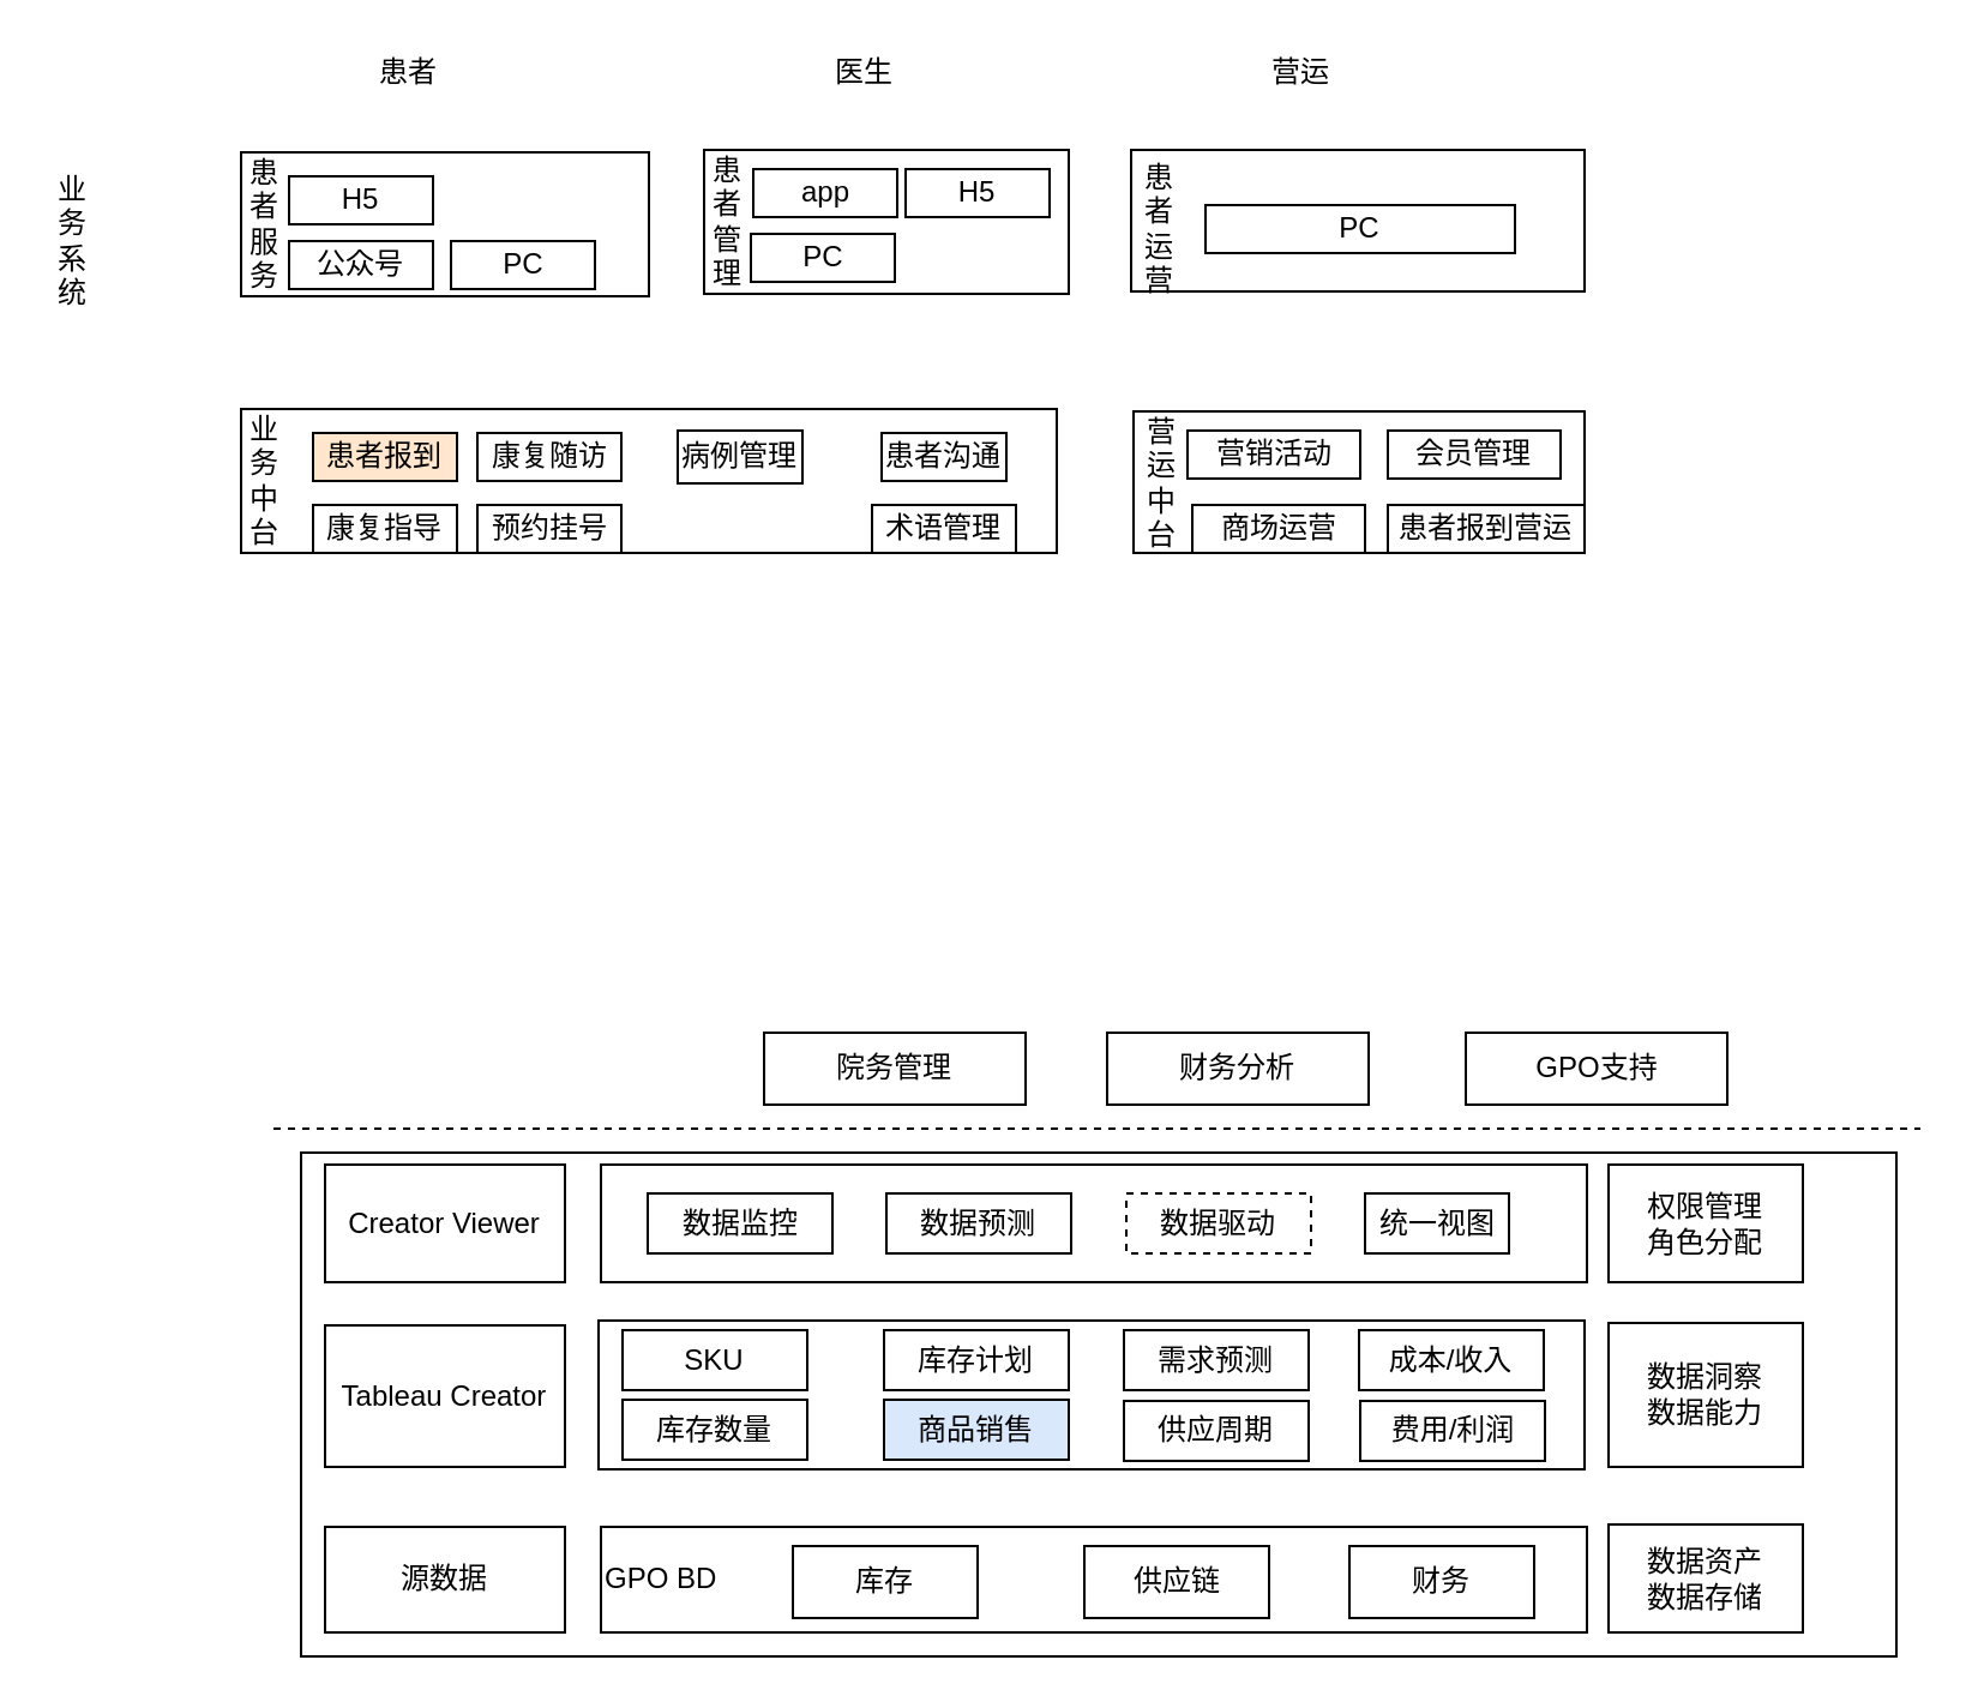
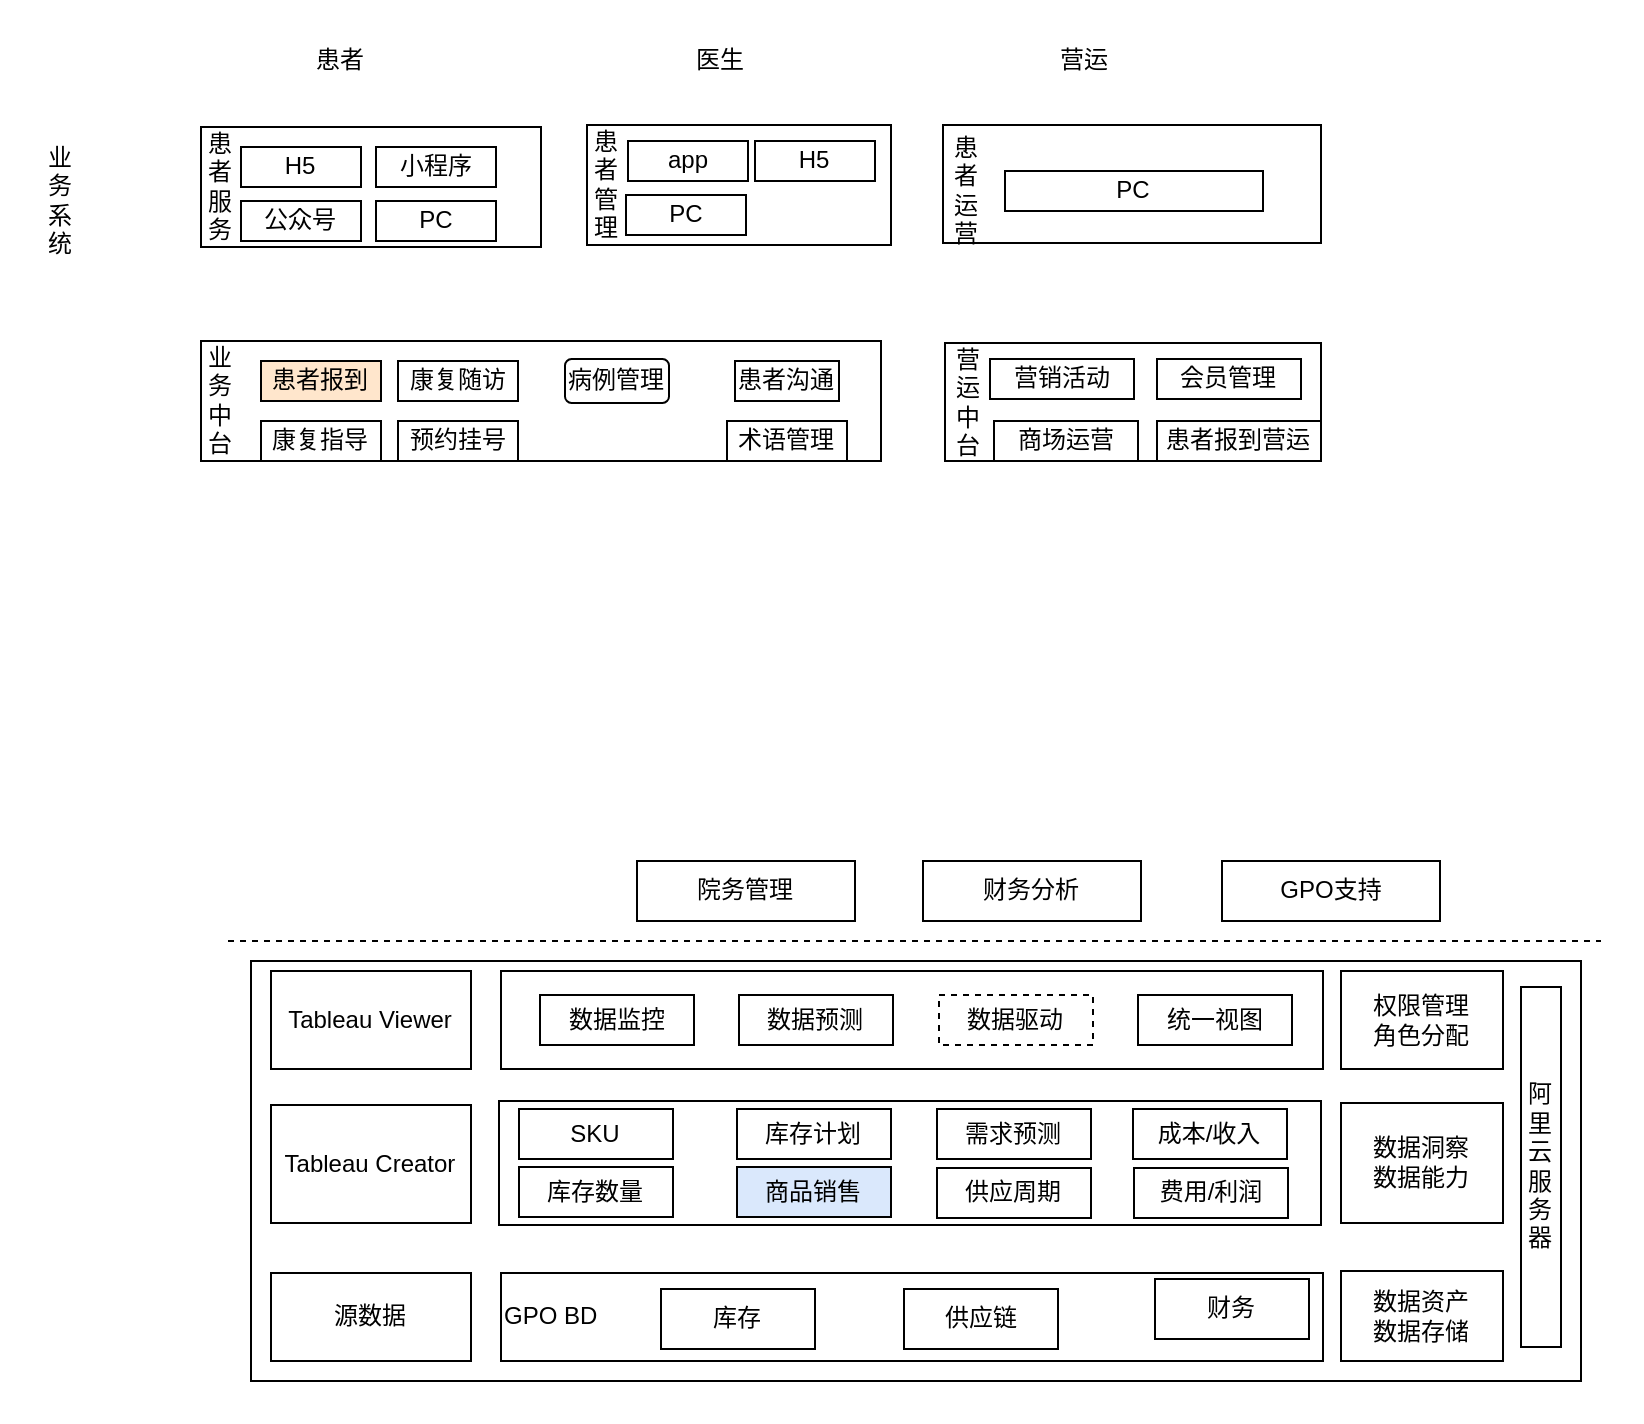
  <mxCell id="0" />
  <mxCell id="1" parent="0" />
  <mxCell id="2" value="" style="rounded=0;whiteSpace=wrap;html=1;" vertex="1" parent="1"><mxGeometry x="125" y="480" width="665" height="210" as="geometry" /></mxCell>
  <mxCell id="3" value="" style="rounded=0;whiteSpace=wrap;html=1;" vertex="1" parent="1"><mxGeometry x="100" y="170" width="340" height="60" as="geometry" /></mxCell>
  <mxCell id="4" value="业务系统" style="text;html=1;strokeColor=none;fillColor=none;align=center;verticalAlign=middle;whiteSpace=wrap;rounded=0;" vertex="1" parent="1"><mxGeometry x="20" y="65" width="20" height="70" as="geometry" /></mxCell>
  <mxCell id="5" value="&lt;span style=&quot;white-space: normal&quot;&gt;患者报到&lt;/span&gt;" style="rounded=0;whiteSpace=wrap;html=1;fillColor=#ffe6cc;" vertex="1" parent="1"><mxGeometry x="130" y="180" width="60" height="20" as="geometry" /></mxCell>
  <mxCell id="6" value="业务中台" style="text;html=1;strokeColor=none;fillColor=none;align=center;verticalAlign=middle;whiteSpace=wrap;rounded=0;" vertex="1" parent="1"><mxGeometry x="100" y="180" width="20" height="40" as="geometry" /></mxCell>
  <mxCell id="7" value="" style="rounded=0;whiteSpace=wrap;html=1;" vertex="1" parent="1"><mxGeometry x="100" y="63" width="170" height="60" as="geometry" /></mxCell>
  <mxCell id="8" value="患者服务" style="text;html=1;strokeColor=none;fillColor=none;align=center;verticalAlign=middle;whiteSpace=wrap;rounded=0;" vertex="1" parent="1"><mxGeometry x="100" y="73" width="20" height="40" as="geometry" /></mxCell>
  <mxCell id="9" value="" style="rounded=0;whiteSpace=wrap;html=1;align=center;" vertex="1" parent="1"><mxGeometry x="250" y="485" width="411" height="49" as="geometry" /></mxCell>
  <mxCell id="10" value="H5" style="rounded=0;whiteSpace=wrap;html=1;" vertex="1" parent="1"><mxGeometry x="120" y="73" width="60" height="20" as="geometry" /></mxCell>
  <mxCell id="11" value="康复随访" style="rounded=0;whiteSpace=wrap;html=1;" vertex="1" parent="1"><mxGeometry x="198.5" y="180" width="60" height="20" as="geometry" /></mxCell>
  <mxCell id="12" value="预约挂号" style="rounded=0;whiteSpace=wrap;html=1;" vertex="1" parent="1"><mxGeometry x="198.5" y="210" width="60" height="20" as="geometry" /></mxCell>
  <mxCell id="13" value="康复指导" style="rounded=0;whiteSpace=wrap;html=1;" vertex="1" parent="1"><mxGeometry x="130" y="210" width="60" height="20" as="geometry" /></mxCell>
  <mxCell id="14" value="" style="rounded=0;whiteSpace=wrap;html=1;" vertex="1" parent="1"><mxGeometry x="293" y="62" width="152" height="60" as="geometry" /></mxCell>
- <mxCell id="15" value="病例管理" style="rounded=0;whiteSpace=wrap;html=1;" vertex="1" parent="1"><mxGeometry x="282" y="179" width="52" height="22" as="geometry" /></mxCell>
+ <mxCell id="15" value="病例管理" style="whiteSpace=wrap;html=1;rounded=1;" vertex="1" parent="1"><mxGeometry x="282" y="179" width="52" height="22" as="geometry" /></mxCell>
  <mxCell id="16" value="患者沟通" style="rounded=0;whiteSpace=wrap;html=1;" vertex="1" parent="1"><mxGeometry x="367" y="180" width="52" height="20" as="geometry" /></mxCell>
  <mxCell id="17" value="术语管理" style="rounded=0;whiteSpace=wrap;html=1;" vertex="1" parent="1"><mxGeometry x="363" y="210" width="60" height="20" as="geometry" /></mxCell>
  <mxCell id="18" value="患者管理" style="text;html=1;strokeColor=none;fillColor=none;align=center;verticalAlign=middle;whiteSpace=wrap;rounded=0;" vertex="1" parent="1"><mxGeometry x="293" y="57" width="20" height="70" as="geometry" /></mxCell>
  <mxCell id="19" value="&lt;span style=&quot;color: rgba(0 , 0 , 0 , 0) ; font-family: &amp;#34;helvetica&amp;#34; , &amp;#34;arial&amp;#34; , sans-serif ; font-size: 0px&quot;&gt;%3CmxGraphModel%3E%3Croot%3E%3CmxCell%20id%3D%220%22%2F%3E%3CmxCell%20id%3D%221%22%20parent%3D%220%22%2F%3E%3CmxCell%20id%3D%222%22%20value%3D%22%22%20style%3D%22rounded%3D0%3BwhiteSpace%3Dwrap%3Bhtml%3D1%3B%22%20vertex%3D%221%22%20parent%3D%221%22%3E%3CmxGeometry%20x%3D%22280%22%20y%3D%2218%22%20width%3D%22120%22%20height%3D%2260%22%20as%3D%22geometry%22%2F%3E%3C%2FmxCell%3E%3C%2Froot%3E%3C%2FmxGraphModel%3E&lt;/span&gt;" style="text;html=1;resizable=0;points=[];autosize=1;align=left;verticalAlign=top;spacingTop=-4;" vertex="1" parent="1"><mxGeometry x="520.5" y="105" width="20" height="20" as="geometry" /></mxCell>
  <mxCell id="20" value="" style="rounded=0;whiteSpace=wrap;html=1;" vertex="1" parent="1"><mxGeometry x="471" y="62" width="189" height="59" as="geometry" /></mxCell>
  <mxCell id="21" value="PC" style="rounded=0;whiteSpace=wrap;html=1;" vertex="1" parent="1"><mxGeometry x="502" y="85" width="129" height="20" as="geometry" /></mxCell>
  <mxCell id="22" value="患者运营" style="text;html=1;strokeColor=none;fillColor=none;align=center;verticalAlign=middle;whiteSpace=wrap;rounded=0;" vertex="1" parent="1"><mxGeometry x="472.5" y="65" width="20" height="60" as="geometry" /></mxCell>
  <mxCell id="23" value="患者" style="text;html=1;strokeColor=none;fillColor=none;align=center;verticalAlign=middle;whiteSpace=wrap;rounded=0;" vertex="1" parent="1"><mxGeometry x="150" y="20" width="40" height="20" as="geometry" /></mxCell>
  <mxCell id="24" value="医生" style="text;html=1;strokeColor=none;fillColor=none;align=center;verticalAlign=middle;whiteSpace=wrap;rounded=0;" vertex="1" parent="1"><mxGeometry x="340" y="20" width="40" height="20" as="geometry" /></mxCell>
  <mxCell id="25" value="营运" style="text;html=1;strokeColor=none;fillColor=none;align=center;verticalAlign=middle;whiteSpace=wrap;rounded=0;" vertex="1" parent="1"><mxGeometry x="522" y="20" width="40" height="20" as="geometry" /></mxCell>
  <mxCell id="26" value="" style="rounded=0;whiteSpace=wrap;html=1;" vertex="1" parent="1"><mxGeometry x="472" y="171" width="188" height="59" as="geometry" /></mxCell>
  <mxCell id="27" value="营运中台" style="text;html=1;strokeColor=none;fillColor=none;align=center;verticalAlign=middle;whiteSpace=wrap;rounded=0;" vertex="1" parent="1"><mxGeometry x="472" y="171" width="24" height="60" as="geometry" /></mxCell>
  <mxCell id="28" value="营销活动" style="rounded=0;whiteSpace=wrap;html=1;" vertex="1" parent="1"><mxGeometry x="494.5" y="179" width="72" height="20" as="geometry" /></mxCell>
  <mxCell id="29" value="商场运营" style="rounded=0;whiteSpace=wrap;html=1;" vertex="1" parent="1"><mxGeometry x="496.5" y="210" width="72" height="20" as="geometry" /></mxCell>
  <mxCell id="30" value="会员管理" style="rounded=0;whiteSpace=wrap;html=1;" vertex="1" parent="1"><mxGeometry x="578" y="179" width="72" height="20" as="geometry" /></mxCell>
  <mxCell id="31" value="患者报到营运" style="rounded=0;whiteSpace=wrap;html=1;" vertex="1" parent="1"><mxGeometry x="578" y="210" width="82" height="20" as="geometry" /></mxCell>
+ <mxCell id="32" value="小程序" style="rounded=0;whiteSpace=wrap;html=1;" vertex="1" parent="1"><mxGeometry x="187.5" y="73" width="60" height="20" as="geometry" /></mxCell>
  <mxCell id="33" value="公众号" style="rounded=0;whiteSpace=wrap;html=1;" vertex="1" parent="1"><mxGeometry x="120" y="100" width="60" height="20" as="geometry" /></mxCell>
  <mxCell id="34" value="PC" style="rounded=0;whiteSpace=wrap;html=1;" vertex="1" parent="1"><mxGeometry x="187.5" y="100" width="60" height="20" as="geometry" /></mxCell>
  <mxCell id="35" value="app" style="rounded=0;whiteSpace=wrap;html=1;" vertex="1" parent="1"><mxGeometry x="313.5" y="70" width="60" height="20" as="geometry" /></mxCell>
  <mxCell id="36" value="H5" style="rounded=0;whiteSpace=wrap;html=1;" vertex="1" parent="1"><mxGeometry x="377" y="70" width="60" height="20" as="geometry" /></mxCell>
  <mxCell id="37" value="PC" style="rounded=0;whiteSpace=wrap;html=1;" vertex="1" parent="1"><mxGeometry x="312.5" y="97" width="60" height="20" as="geometry" /></mxCell>
  <mxCell id="38" value="GPO BD" style="rounded=0;whiteSpace=wrap;html=1;align=left;" vertex="1" parent="1"><mxGeometry x="250" y="636" width="411" height="44" as="geometry" /></mxCell>
- <mxCell id="39" value="Creator Viewer" style="rounded=0;whiteSpace=wrap;html=1;" vertex="1" parent="1"><mxGeometry x="135" y="485" width="100" height="49" as="geometry" /></mxCell>
+ <mxCell id="39" value="Tableau Viewer" style="rounded=0;whiteSpace=wrap;html=1;" vertex="1" parent="1"><mxGeometry x="135" y="485" width="100" height="49" as="geometry" /></mxCell>
  <mxCell id="40" value="" style="endArrow=none;dashed=1;html=1;" edge="1" parent="1"><mxGeometry width="50" height="50" relative="1" as="geometry"><mxPoint x="113.5" y="470" as="sourcePoint" /><mxPoint x="800" y="470" as="targetPoint" /></mxGeometry></mxCell>
  <mxCell id="41" value="库存" style="rounded=0;whiteSpace=wrap;html=1;" vertex="1" parent="1"><mxGeometry x="330" y="644" width="77" height="30" as="geometry" /></mxCell>
  <mxCell id="42" value="供应链" style="rounded=0;whiteSpace=wrap;html=1;" vertex="1" parent="1"><mxGeometry x="451.5" y="644" width="77" height="30" as="geometry" /></mxCell>
- <mxCell id="43" value="财务" style="rounded=0;whiteSpace=wrap;html=1;" vertex="1" parent="1"><mxGeometry x="562" y="644" width="77" height="30" as="geometry" /></mxCell>
+ <mxCell id="43" value="财务" style="rounded=0;whiteSpace=wrap;html=1;" vertex="1" parent="1"><mxGeometry x="577" y="639" width="77" height="30" as="geometry" /></mxCell>
  <mxCell id="44" value="数据洞察&lt;br&gt;数据能力" style="rounded=0;whiteSpace=wrap;html=1;" vertex="1" parent="1"><mxGeometry x="670" y="551" width="81" height="60" as="geometry" /></mxCell>
  <mxCell id="45" value="" style="rounded=0;whiteSpace=wrap;html=1;align=center;" vertex="1" parent="1"><mxGeometry x="249" y="550" width="411" height="62" as="geometry" /></mxCell>
  <mxCell id="46" value="库存数量" style="rounded=0;whiteSpace=wrap;html=1;" vertex="1" parent="1"><mxGeometry x="259" y="583" width="77" height="25" as="geometry" /></mxCell>
  <mxCell id="47" value="SKU" style="rounded=0;whiteSpace=wrap;html=1;" vertex="1" parent="1"><mxGeometry x="259" y="554" width="77" height="25" as="geometry" /></mxCell>
  <mxCell id="48" value="库存计划" style="rounded=0;whiteSpace=wrap;html=1;" vertex="1" parent="1"><mxGeometry x="368" y="554" width="77" height="25" as="geometry" /></mxCell>
  <mxCell id="49" value="商品销售" style="rounded=0;whiteSpace=wrap;html=1;fillColor=#dae8fc;" vertex="1" parent="1"><mxGeometry x="368" y="583" width="77" height="25" as="geometry" /></mxCell>
  <mxCell id="50" value="需求预测" style="rounded=0;whiteSpace=wrap;html=1;" vertex="1" parent="1"><mxGeometry x="468" y="554" width="77" height="25" as="geometry" /></mxCell>
  <mxCell id="51" value="成本/收入" style="rounded=0;whiteSpace=wrap;html=1;" vertex="1" parent="1"><mxGeometry x="566" y="554" width="77" height="25" as="geometry" /></mxCell>
  <mxCell id="52" value="费用/利润" style="rounded=0;whiteSpace=wrap;html=1;" vertex="1" parent="1"><mxGeometry x="566.5" y="583.5" width="77" height="25" as="geometry" /></mxCell>
  <mxCell id="53" value="供应周期" style="rounded=0;whiteSpace=wrap;html=1;" vertex="1" parent="1"><mxGeometry x="468" y="583.5" width="77" height="25" as="geometry" /></mxCell>
  <mxCell id="54" value="源数据" style="rounded=0;whiteSpace=wrap;html=1;" vertex="1" parent="1"><mxGeometry x="135" y="636" width="100" height="44" as="geometry" /></mxCell>
+ <mxCell id="55" value="阿里云服务器" style="rounded=0;whiteSpace=wrap;html=1;" vertex="1" parent="1"><mxGeometry x="760" y="493" width="20" height="180" as="geometry" /></mxCell>
  <mxCell id="56" value="权限管理&lt;br&gt;角色分配" style="rounded=0;whiteSpace=wrap;html=1;" vertex="1" parent="1"><mxGeometry x="670" y="485" width="81" height="49" as="geometry" /></mxCell>
  <mxCell id="57" value="Tableau Creator" style="rounded=0;whiteSpace=wrap;html=1;" vertex="1" parent="1"><mxGeometry x="135" y="552" width="100" height="59" as="geometry" /></mxCell>
  <mxCell id="58" value="数据资产&lt;br&gt;数据存储" style="rounded=0;whiteSpace=wrap;html=1;" vertex="1" parent="1"><mxGeometry x="670" y="635" width="81" height="45" as="geometry" /></mxCell>
- <mxCell id="59" value="统一视图" style="rounded=0;whiteSpace=wrap;html=1;" vertex="1" parent="1"><mxGeometry x="568.5" y="497" width="60" height="25" as="geometry" /></mxCell>
+ <mxCell id="59" value="统一视图" style="rounded=0;whiteSpace=wrap;html=1;" vertex="1" parent="1"><mxGeometry x="568.5" y="497" width="77" height="25" as="geometry" /></mxCell>
  <mxCell id="60" value="数据监控" style="rounded=0;whiteSpace=wrap;html=1;" vertex="1" parent="1"><mxGeometry x="269.5" y="497" width="77" height="25" as="geometry" /></mxCell>
  <mxCell id="61" value="数据预测" style="rounded=0;whiteSpace=wrap;html=1;" vertex="1" parent="1"><mxGeometry x="369" y="497" width="77" height="25" as="geometry" /></mxCell>
  <mxCell id="62" value="数据驱动" style="rounded=0;whiteSpace=wrap;html=1;dashed=1;" vertex="1" parent="1"><mxGeometry x="469" y="497" width="77" height="25" as="geometry" /></mxCell>
  <mxCell id="63" value="院务管理" style="rounded=0;whiteSpace=wrap;html=1;" vertex="1" parent="1"><mxGeometry x="318" y="430" width="109" height="30" as="geometry" /></mxCell>
  <mxCell id="64" value="财务分析" style="rounded=0;whiteSpace=wrap;html=1;" vertex="1" parent="1"><mxGeometry x="461" y="430" width="109" height="30" as="geometry" /></mxCell>
  <mxCell id="65" value="GPO支持" style="rounded=0;whiteSpace=wrap;html=1;" vertex="1" parent="1"><mxGeometry x="610.5" y="430" width="109" height="30" as="geometry" /></mxCell>
